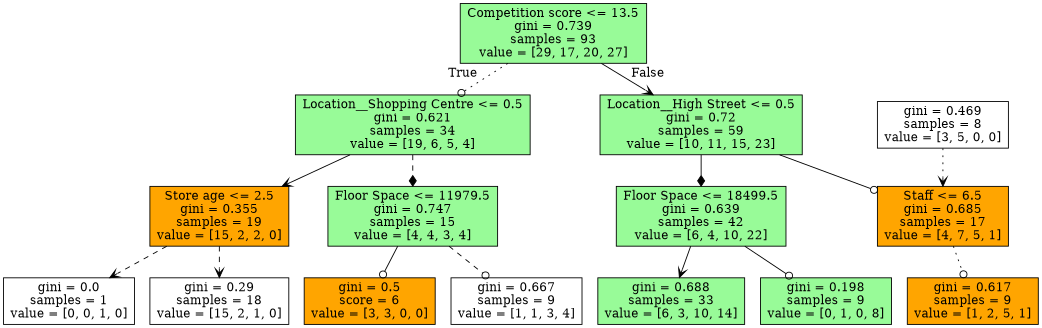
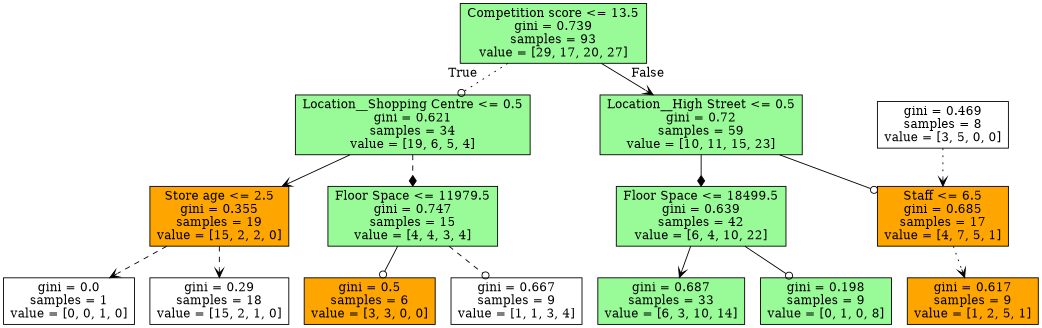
  digraph {
    node [color=black fillcolor=palegreen shape=box style=filled]
    edge [arrowhead=odot style=solid]
    n1 [label="Competition score <= 13.5\ngini = 0.739\nsamples = 93\nvalue = [29, 17, 20, 27]"]
    n2 [label="Location__Shopping Centre <= 0.5\ngini = 0.621\nsamples = 34\nvalue = [19, 6, 5, 4]"]
    n3 [label="Location__High Street <= 0.5\ngini = 0.72\nsamples = 59\nvalue = [10, 11, 15, 23]"]
    n4 [fillcolor=orange label="Store age <= 2.5\ngini = 0.355\nsamples = 19\nvalue = [15, 2, 2, 0]"]
    n5 [label="Floor Space <= 11979.5\ngini = 0.747\nsamples = 15\nvalue = [4, 4, 3, 4]"]
    n6 [label="Floor Space <= 18499.5\ngini = 0.639\nsamples = 42\nvalue = [6, 4, 10, 22]"]
    n7 [fillcolor=orange label="Staff <= 6.5\ngini = 0.685\nsamples = 17\nvalue = [4, 7, 5, 1]"]
    n8 [fillcolor=white label="gini = 0.0\nsamples = 1\nvalue = [0, 0, 1, 0]"]
    n9 [fillcolor=white label="gini = 0.29\nsamples = 18\nvalue = [15, 2, 1, 0]"]
-   n10 [fillcolor=orange label="gini = 0.5\nscore = 6\nvalue = [3, 3, 0, 0]"]
+   n10 [fillcolor=orange label="gini = 0.5\nsamples = 6\nvalue = [3, 3, 0, 0]"]
    n11 [fillcolor=white label="gini = 0.667\nsamples = 9\nvalue = [1, 1, 3, 4]"]
-   n12 [label="gini = 0.688\nsamples = 33\nvalue = [6, 3, 10, 14]"]
+   n12 [label="gini = 0.687\nsamples = 33\nvalue = [6, 3, 10, 14]"]
    n13 [label="gini = 0.198\nsamples = 9\nvalue = [0, 1, 0, 8]"]
    n14 [fillcolor=orange label="gini = 0.617\nsamples = 9\nvalue = [1, 2, 5, 1]"]
    n15 [fillcolor=white label="gini = 0.469\nsamples = 8\nvalue = [3, 5, 0, 0]"]
    n1 -> n2 [headlabel=True labelangle=45 labeldistance=2.5 style=dotted]
    n1 -> n3 [arrowhead=vee headlabel=False labelangle=-45 labeldistance=2.5]
    n2 -> n4 [arrowhead=vee]
    n2 -> n5 [arrowhead=diamond style=dashed]
    n3 -> n6 [arrowhead=diamond]
    n3 -> n7
    n4 -> n8 [arrowhead=vee style=dashed]
    n4 -> n9 [arrowhead=vee style=dashed]
    n5 -> n10
    n5 -> n11 [style=dashed]
    n6 -> n12 [arrowhead=vee]
    n6 -> n13
-   n7 -> n14 [style=dotted]
+   n7 -> n14 [arrowhead=vee style=dotted]
    n15 -> n7 [arrowhead=vee style=dotted]
  }
